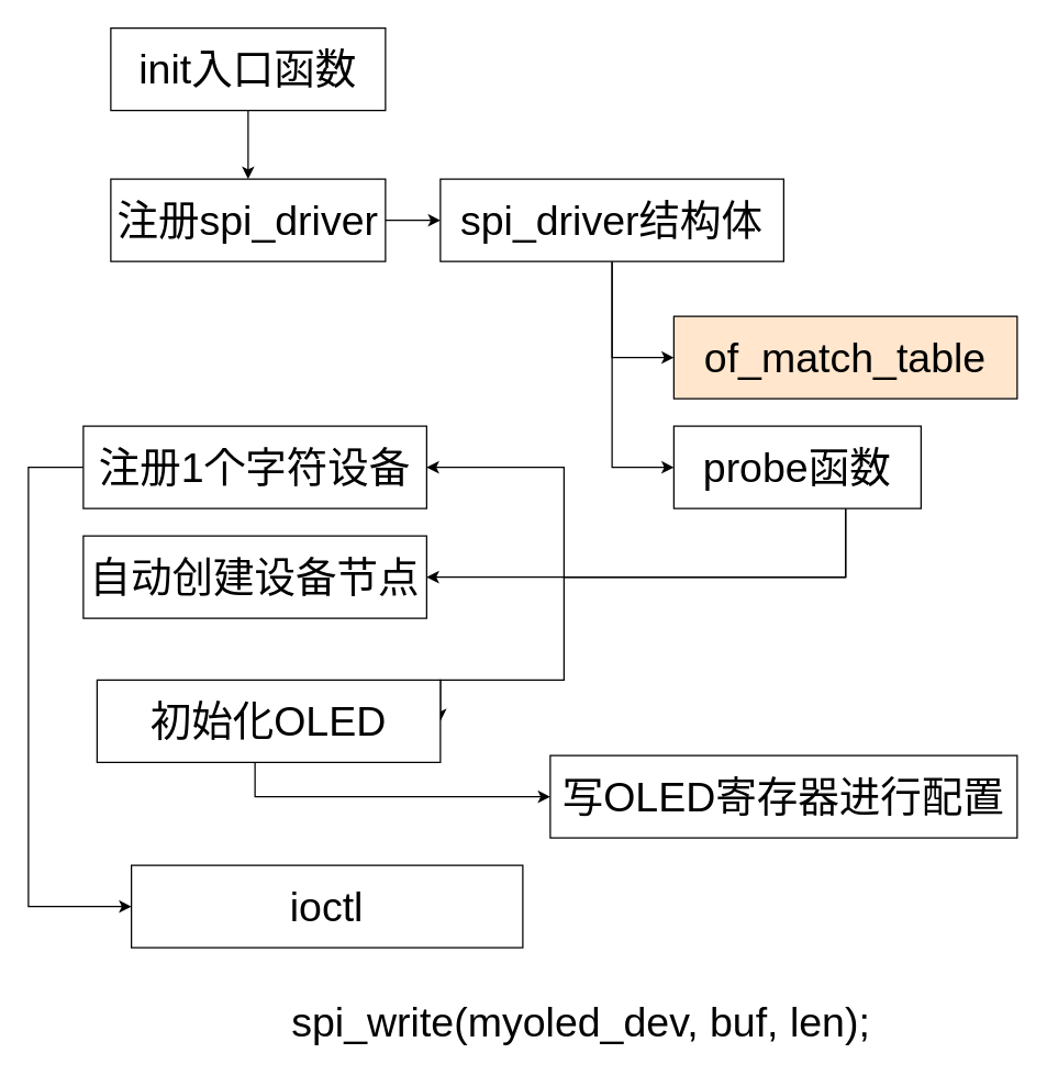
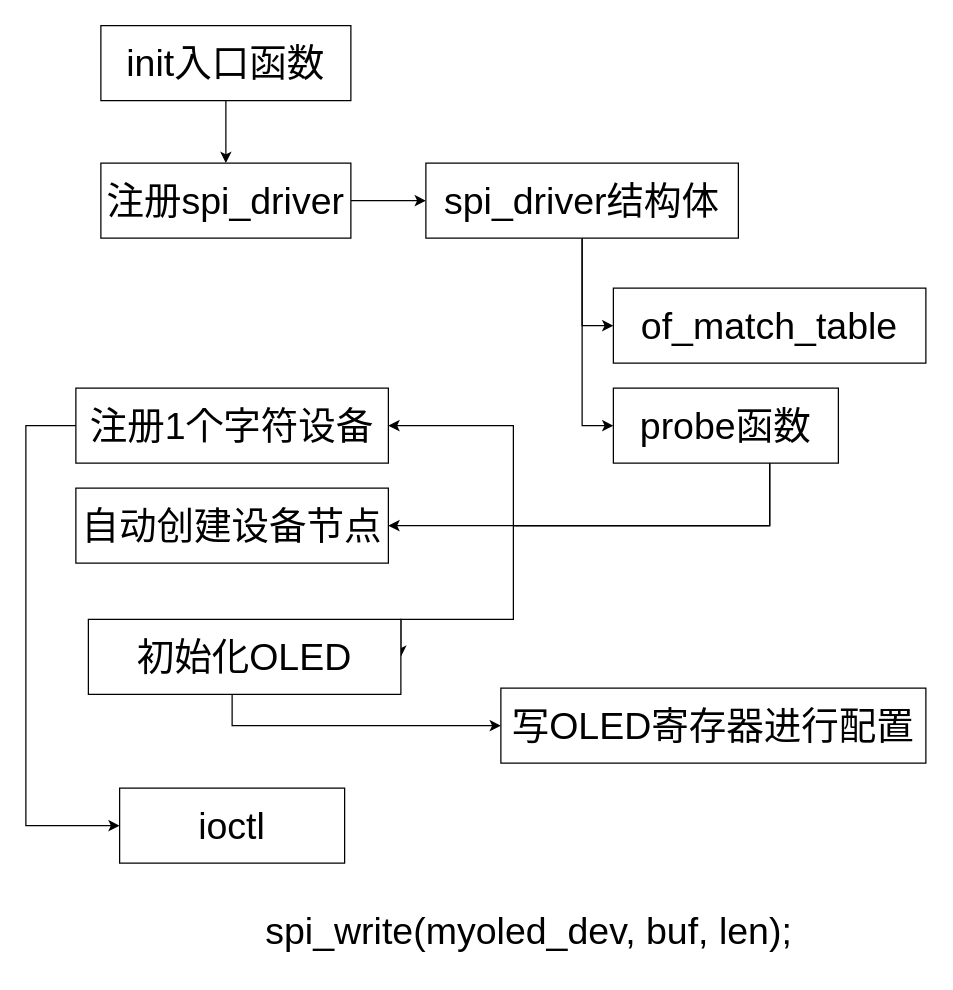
  <mxCell id="0" />
  <mxCell id="1" parent="0" />
  <mxCell id="2" style="edgeStyle=orthogonalEdgeStyle;rounded=0;orthogonalLoop=1;jettySize=auto;html=1;entryX=0.5;entryY=0;entryDx=0;entryDy=0;fontSize=30;" edge="1" parent="1" source="3" target="5"><mxGeometry relative="1" as="geometry" /></mxCell>
  <mxCell id="3" value="&lt;font style=&quot;font-size: 30px&quot;&gt;init入口函数&lt;/font&gt;" style="rounded=0;whiteSpace=wrap;html=1;" vertex="1" parent="1"><mxGeometry x="80" y="20" width="200" height="60" as="geometry" /></mxCell>
  <mxCell id="4" value="" style="edgeStyle=orthogonalEdgeStyle;rounded=0;orthogonalLoop=1;jettySize=auto;html=1;fontSize=30;" edge="1" parent="1" source="5" target="8"><mxGeometry relative="1" as="geometry" /></mxCell>
  <mxCell id="5" value="&lt;span style=&quot;font-size: 30px&quot;&gt;注册spi_driver&lt;/span&gt;" style="rounded=0;whiteSpace=wrap;html=1;" vertex="1" parent="1"><mxGeometry x="80" y="130" width="200" height="60" as="geometry" /></mxCell>
  <mxCell id="6" style="edgeStyle=orthogonalEdgeStyle;rounded=0;orthogonalLoop=1;jettySize=auto;html=1;entryX=0;entryY=0.5;entryDx=0;entryDy=0;fontSize=30;" edge="1" parent="1" source="8" target="9"><mxGeometry relative="1" as="geometry" /></mxCell>
  <mxCell id="7" style="edgeStyle=orthogonalEdgeStyle;rounded=0;orthogonalLoop=1;jettySize=auto;html=1;entryX=0;entryY=0.5;entryDx=0;entryDy=0;fontSize=30;" edge="1" parent="1" source="8" target="13"><mxGeometry relative="1" as="geometry" /></mxCell>
- <mxCell id="8" value="&lt;span style=&quot;font-size: 30px&quot;&gt;spi_driver结构体&lt;/span&gt;" style="rounded=0;whiteSpace=wrap;html=1;" vertex="1" parent="1"><mxGeometry x="320" y="130" width="250" height="60" as="geometry" /></mxCell>
- <mxCell id="9" value="&lt;span style=&quot;font-size: 30px&quot;&gt;of_match_table&lt;/span&gt;" style="rounded=0;whiteSpace=wrap;html=1;fillColor=#ffe6cc;" vertex="1" parent="1"><mxGeometry x="490" y="230" width="250" height="60" as="geometry" /></mxCell>
+ <mxCell id="8" value="&lt;span style=&quot;font-size: 30px&quot;&gt;spi_driver结构体&lt;/span&gt;" style="rounded=0;whiteSpace=wrap;html=1;" vertex="1" parent="1"><mxGeometry x="340" y="130" width="250" height="60" as="geometry" /></mxCell>
+ <mxCell id="9" value="&lt;span style=&quot;font-size: 30px&quot;&gt;of_match_table&lt;/span&gt;" style="rounded=0;whiteSpace=wrap;html=1;" vertex="1" parent="1"><mxGeometry x="490" y="230" width="250" height="60" as="geometry" /></mxCell>
  <mxCell id="10" style="edgeStyle=orthogonalEdgeStyle;rounded=0;orthogonalLoop=1;jettySize=auto;html=1;entryX=1;entryY=0.5;entryDx=0;entryDy=0;fontSize=30;" edge="1" parent="1" source="13" target="16"><mxGeometry relative="1" as="geometry"><Array as="points"><mxPoint x="615" y="420" /></Array></mxGeometry></mxCell>
  <mxCell id="11" style="edgeStyle=orthogonalEdgeStyle;rounded=0;orthogonalLoop=1;jettySize=auto;html=1;entryX=1;entryY=0.5;entryDx=0;entryDy=0;fontSize=30;" edge="1" parent="1" source="13" target="15"><mxGeometry relative="1" as="geometry"><Array as="points"><mxPoint x="615" y="420" /><mxPoint x="410" y="420" /><mxPoint x="410" y="340" /></Array></mxGeometry></mxCell>
  <mxCell id="12" style="edgeStyle=orthogonalEdgeStyle;rounded=0;orthogonalLoop=1;jettySize=auto;html=1;entryX=1;entryY=0.5;entryDx=0;entryDy=0;fontSize=30;" edge="1" parent="1" source="13" target="18"><mxGeometry relative="1" as="geometry"><Array as="points"><mxPoint x="615" y="420" /><mxPoint x="410" y="420" /><mxPoint x="410" y="495" /></Array></mxGeometry></mxCell>
  <mxCell id="13" value="&lt;span style=&quot;font-size: 30px&quot;&gt;probe函数&lt;/span&gt;" style="rounded=0;whiteSpace=wrap;html=1;" vertex="1" parent="1"><mxGeometry x="490" y="310" width="180" height="60" as="geometry" /></mxCell>
  <mxCell id="14" style="edgeStyle=orthogonalEdgeStyle;rounded=0;orthogonalLoop=1;jettySize=auto;html=1;fontSize=30;entryX=0;entryY=0.5;entryDx=0;entryDy=0;" edge="1" parent="1" source="15" target="20"><mxGeometry relative="1" as="geometry"><mxPoint x="100" y="635.059" as="targetPoint" /><Array as="points"><mxPoint x="20" y="340" /><mxPoint x="20" y="660" /></Array></mxGeometry></mxCell>
  <mxCell id="15" value="&lt;span style=&quot;font-size: 30px&quot;&gt;注册1个字符设备&lt;/span&gt;" style="rounded=0;whiteSpace=wrap;html=1;" vertex="1" parent="1"><mxGeometry x="60" y="310" width="250" height="60" as="geometry" /></mxCell>
  <mxCell id="16" value="&lt;span style=&quot;font-size: 30px&quot;&gt;自动创建设备节点&lt;/span&gt;" style="rounded=0;whiteSpace=wrap;html=1;" vertex="1" parent="1"><mxGeometry x="60" y="390" width="250" height="60" as="geometry" /></mxCell>
  <mxCell id="17" style="edgeStyle=orthogonalEdgeStyle;rounded=0;orthogonalLoop=1;jettySize=auto;html=1;fontSize=30;" edge="1" parent="1" source="18" target="19"><mxGeometry relative="1" as="geometry"><Array as="points"><mxPoint x="185" y="580" /></Array></mxGeometry></mxCell>
  <mxCell id="18" value="&lt;span style=&quot;font-size: 30px&quot;&gt;初始化OLED&lt;/span&gt;" style="rounded=0;whiteSpace=wrap;html=1;" vertex="1" parent="1"><mxGeometry x="70" y="495" width="250" height="60" as="geometry" /></mxCell>
  <mxCell id="19" value="&lt;span style=&quot;font-size: 30px&quot;&gt;写OLED寄存器进行配置&lt;/span&gt;" style="rounded=0;whiteSpace=wrap;html=1;" vertex="1" parent="1"><mxGeometry x="400" y="550" width="340" height="60" as="geometry" /></mxCell>
- <mxCell id="20" value="&lt;span style=&quot;font-size: 30px&quot;&gt;ioctl&lt;/span&gt;" style="rounded=0;whiteSpace=wrap;html=1;" vertex="1" parent="1"><mxGeometry x="95" y="630" width="285" height="60" as="geometry" /></mxCell>
+ <mxCell id="20" value="&lt;span style=&quot;font-size: 30px&quot;&gt;ioctl&lt;/span&gt;" style="rounded=0;whiteSpace=wrap;html=1;" vertex="1" parent="1"><mxGeometry x="95" y="630" width="180" height="60" as="geometry" /></mxCell>
  <mxCell id="21" value="spi_write(myoled_dev, buf, len);" style="text;whiteSpace=wrap;html=1;fontSize=30;" vertex="1" parent="1"><mxGeometry x="210" y="720" width="450" height="50" as="geometry" /></mxCell>
